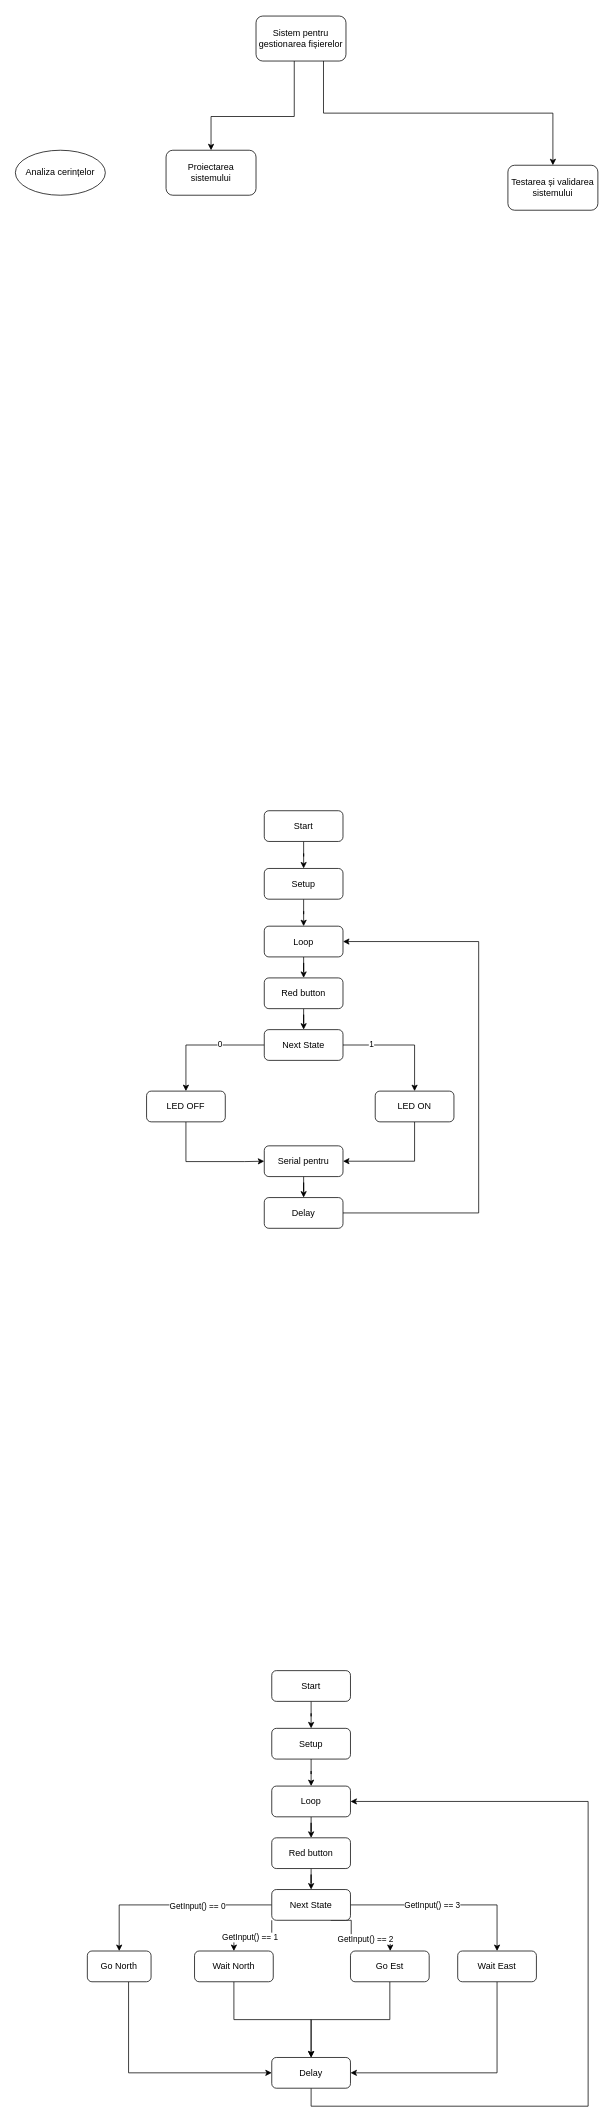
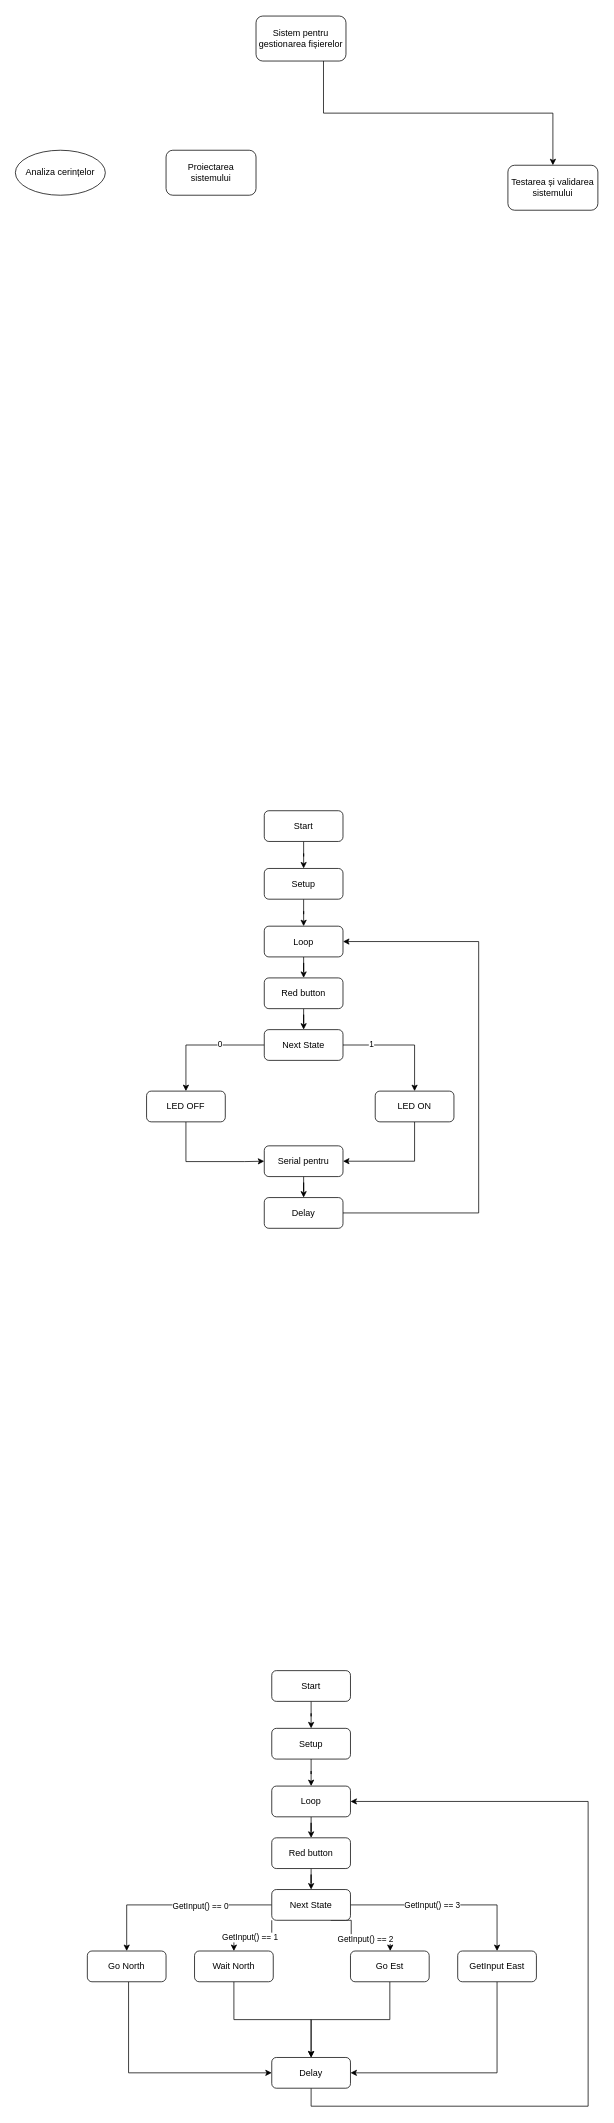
  <mxCell id="0" />
  <mxCell id="1" parent="0" />
- <mxCell id="2" style="edgeStyle=orthogonalEdgeStyle;rounded=0;orthogonalLoop=1;jettySize=auto;html=1;" parent="1" source="4" target="6" edge="1"><mxGeometry relative="1" as="geometry"><Array as="points"><mxPoint x="392" y="154" /><mxPoint x="281" y="154" /></Array></mxGeometry></mxCell>
  <mxCell id="3" style="edgeStyle=orthogonalEdgeStyle;rounded=0;orthogonalLoop=1;jettySize=auto;html=1;exitX=0.75;exitY=1;exitDx=0;exitDy=0;entryX=0.5;entryY=0;entryDx=0;entryDy=0;" parent="1" source="4" target="7" edge="1"><mxGeometry relative="1" as="geometry" /></mxCell>
  <mxCell id="4" value="Sistem pentru gestionarea fișierelor" style="rounded=1;whiteSpace=wrap;html=1;" parent="1" vertex="1"><mxGeometry x="341" y="20" width="120" height="60" as="geometry" /></mxCell>
  <mxCell id="5" value="Analiza cerințelor" style="ellipse;whiteSpace=wrap;html=1;" parent="1" vertex="1"><mxGeometry x="20" y="199" width="120" height="60" as="geometry" /></mxCell>
  <mxCell id="6" value="Proiectarea sistemului" style="rounded=1;whiteSpace=wrap;html=1;" parent="1" vertex="1"><mxGeometry x="221" y="199" width="120" height="60" as="geometry" /></mxCell>
  <mxCell id="7" value="Testarea și validarea sistemului" style="rounded=1;whiteSpace=wrap;html=1;" parent="1" vertex="1"><mxGeometry x="677" y="219" width="120" height="60" as="geometry" /></mxCell>
  <mxCell id="8" style="edgeStyle=orthogonalEdgeStyle;rounded=0;orthogonalLoop=1;jettySize=auto;html=1;entryX=0.5;entryY=0;entryDx=0;entryDy=0;" edge="1" parent="1" source="9" target="11"><mxGeometry relative="1" as="geometry" /></mxCell>
  <mxCell id="9" value="Start" style="rounded=1;whiteSpace=wrap;html=1;" vertex="1" parent="1"><mxGeometry x="352" y="1080" width="105" height="41" as="geometry" /></mxCell>
  <mxCell id="10" style="edgeStyle=orthogonalEdgeStyle;rounded=0;orthogonalLoop=1;jettySize=auto;html=1;" edge="1" parent="1" source="11" target="13"><mxGeometry relative="1" as="geometry" /></mxCell>
  <mxCell id="11" value="Setup" style="rounded=1;whiteSpace=wrap;html=1;" vertex="1" parent="1"><mxGeometry x="352" y="1157" width="105" height="41" as="geometry" /></mxCell>
  <mxCell id="12" value="" style="edgeStyle=orthogonalEdgeStyle;rounded=0;orthogonalLoop=1;jettySize=auto;html=1;" edge="1" parent="1" source="13" target="20"><mxGeometry relative="1" as="geometry" /></mxCell>
  <mxCell id="13" value="Loop" style="rounded=1;whiteSpace=wrap;html=1;" vertex="1" parent="1"><mxGeometry x="352" y="1234" width="105" height="41" as="geometry" /></mxCell>
  <mxCell id="14" style="edgeStyle=orthogonalEdgeStyle;rounded=0;orthogonalLoop=1;jettySize=auto;html=1;entryX=0.5;entryY=0;entryDx=0;entryDy=0;" edge="1" parent="1" source="18" target="24"><mxGeometry relative="1" as="geometry" /></mxCell>
  <mxCell id="15" value="0" style="edgeLabel;html=1;align=center;verticalAlign=middle;resizable=0;points=[];" vertex="1" connectable="0" parent="14"><mxGeometry x="-0.273" y="-1" relative="1" as="geometry"><mxPoint as="offset" /></mxGeometry></mxCell>
  <mxCell id="16" style="edgeStyle=orthogonalEdgeStyle;rounded=0;orthogonalLoop=1;jettySize=auto;html=1;" edge="1" parent="1" source="18" target="22"><mxGeometry relative="1" as="geometry" /></mxCell>
  <mxCell id="17" value="1" style="edgeLabel;html=1;align=center;verticalAlign=middle;resizable=0;points=[];" vertex="1" connectable="0" parent="16"><mxGeometry x="-0.533" y="1" relative="1" as="geometry"><mxPoint as="offset" /></mxGeometry></mxCell>
  <mxCell id="18" value="Next State" style="rounded=1;whiteSpace=wrap;html=1;" vertex="1" parent="1"><mxGeometry x="352" y="1372" width="105" height="41" as="geometry" /></mxCell>
  <mxCell id="19" value="" style="edgeStyle=orthogonalEdgeStyle;rounded=0;orthogonalLoop=1;jettySize=auto;html=1;" edge="1" parent="1" source="20" target="18"><mxGeometry relative="1" as="geometry" /></mxCell>
  <mxCell id="20" value="Red button" style="rounded=1;whiteSpace=wrap;html=1;" vertex="1" parent="1"><mxGeometry x="352" y="1303" width="105" height="41" as="geometry" /></mxCell>
  <mxCell id="21" style="edgeStyle=orthogonalEdgeStyle;rounded=0;orthogonalLoop=1;jettySize=auto;html=1;entryX=1;entryY=0.5;entryDx=0;entryDy=0;" edge="1" parent="1" source="22" target="26"><mxGeometry relative="1" as="geometry"><Array as="points"><mxPoint x="553" y="1548" /></Array></mxGeometry></mxCell>
  <mxCell id="22" value="LED ON" style="rounded=1;whiteSpace=wrap;html=1;" vertex="1" parent="1"><mxGeometry x="500" y="1454" width="105" height="41" as="geometry" /></mxCell>
  <mxCell id="23" style="edgeStyle=orthogonalEdgeStyle;rounded=0;orthogonalLoop=1;jettySize=auto;html=1;entryX=0;entryY=0.5;entryDx=0;entryDy=0;" edge="1" parent="1" source="24" target="26"><mxGeometry relative="1" as="geometry"><Array as="points"><mxPoint x="248" y="1548" /><mxPoint x="326" y="1548" /></Array></mxGeometry></mxCell>
  <mxCell id="24" value="LED OFF" style="rounded=1;whiteSpace=wrap;html=1;" vertex="1" parent="1"><mxGeometry x="195" y="1454" width="105" height="41" as="geometry" /></mxCell>
  <mxCell id="25" value="" style="edgeStyle=orthogonalEdgeStyle;rounded=0;orthogonalLoop=1;jettySize=auto;html=1;" edge="1" parent="1" source="26" target="28"><mxGeometry relative="1" as="geometry" /></mxCell>
  <mxCell id="26" value="Serial pentru" style="rounded=1;whiteSpace=wrap;html=1;" vertex="1" parent="1"><mxGeometry x="352" y="1527" width="105" height="41" as="geometry" /></mxCell>
  <mxCell id="27" style="edgeStyle=orthogonalEdgeStyle;rounded=0;orthogonalLoop=1;jettySize=auto;html=1;entryX=1;entryY=0.5;entryDx=0;entryDy=0;" edge="1" parent="1" source="28" target="13"><mxGeometry relative="1" as="geometry"><Array as="points"><mxPoint x="638" y="1616.5" /><mxPoint x="638" y="1255" /></Array></mxGeometry></mxCell>
  <mxCell id="28" value="Delay" style="rounded=1;whiteSpace=wrap;html=1;" vertex="1" parent="1"><mxGeometry x="352" y="1596" width="105" height="41" as="geometry" /></mxCell>
  <mxCell id="29" style="edgeStyle=orthogonalEdgeStyle;rounded=0;orthogonalLoop=1;jettySize=auto;html=1;entryX=0.5;entryY=0;entryDx=0;entryDy=0;" edge="1" parent="1" source="30" target="32"><mxGeometry relative="1" as="geometry" /></mxCell>
  <mxCell id="30" value="Start" style="rounded=1;whiteSpace=wrap;html=1;" vertex="1" parent="1"><mxGeometry x="362" y="2227" width="105" height="41" as="geometry" /></mxCell>
  <mxCell id="31" style="edgeStyle=orthogonalEdgeStyle;rounded=0;orthogonalLoop=1;jettySize=auto;html=1;" edge="1" parent="1" source="32" target="34"><mxGeometry relative="1" as="geometry" /></mxCell>
  <mxCell id="32" value="Setup" style="rounded=1;whiteSpace=wrap;html=1;" vertex="1" parent="1"><mxGeometry x="362" y="2304" width="105" height="41" as="geometry" /></mxCell>
  <mxCell id="33" value="" style="edgeStyle=orthogonalEdgeStyle;rounded=0;orthogonalLoop=1;jettySize=auto;html=1;" edge="1" parent="1" source="34" target="45"><mxGeometry relative="1" as="geometry" /></mxCell>
  <mxCell id="34" value="Loop" style="rounded=1;whiteSpace=wrap;html=1;" vertex="1" parent="1"><mxGeometry x="362" y="2381" width="105" height="41" as="geometry" /></mxCell>
  <mxCell id="35" style="edgeStyle=orthogonalEdgeStyle;rounded=0;orthogonalLoop=1;jettySize=auto;html=1;" edge="1" parent="1" source="43" target="51"><mxGeometry relative="1" as="geometry" /></mxCell>
  <mxCell id="36" value="GetInput() == 0" style="edgeLabel;html=1;align=center;verticalAlign=middle;resizable=0;points=[];" vertex="1" connectable="0" parent="35"><mxGeometry x="-0.244" y="1" relative="1" as="geometry"><mxPoint as="offset" /></mxGeometry></mxCell>
  <mxCell id="37" style="edgeStyle=orthogonalEdgeStyle;rounded=0;orthogonalLoop=1;jettySize=auto;html=1;" edge="1" parent="1" source="43" target="53"><mxGeometry relative="1" as="geometry" /></mxCell>
  <mxCell id="38" value="GetInput() == 3" style="edgeLabel;html=1;align=center;verticalAlign=middle;resizable=0;points=[];" vertex="1" connectable="0" parent="37"><mxGeometry x="-0.162" relative="1" as="geometry"><mxPoint as="offset" /></mxGeometry></mxCell>
  <mxCell id="39" style="edgeStyle=orthogonalEdgeStyle;rounded=0;orthogonalLoop=1;jettySize=auto;html=1;exitX=0;exitY=1;exitDx=0;exitDy=0;" edge="1" parent="1" source="43" target="47"><mxGeometry relative="1" as="geometry" /></mxCell>
  <mxCell id="40" value="GetInput() == 1" style="edgeLabel;html=1;align=center;verticalAlign=middle;resizable=0;points=[];" vertex="1" connectable="0" parent="39"><mxGeometry x="0.089" y="2" relative="1" as="geometry"><mxPoint as="offset" /></mxGeometry></mxCell>
  <mxCell id="41" style="edgeStyle=orthogonalEdgeStyle;rounded=0;orthogonalLoop=1;jettySize=auto;html=1;exitX=0.75;exitY=1;exitDx=0;exitDy=0;" edge="1" parent="1" source="43" target="55"><mxGeometry relative="1" as="geometry"><Array as="points"><mxPoint x="468" y="2560" /><mxPoint x="468" y="2581" /><mxPoint x="520" y="2581" /></Array></mxGeometry></mxCell>
  <mxCell id="42" value="GetInput() == 2" style="edgeLabel;html=1;align=center;verticalAlign=middle;resizable=0;points=[];" vertex="1" connectable="0" parent="41"><mxGeometry x="0.113" y="-3" relative="1" as="geometry"><mxPoint as="offset" /></mxGeometry></mxCell>
  <mxCell id="43" value="Next State" style="rounded=1;whiteSpace=wrap;html=1;" vertex="1" parent="1"><mxGeometry x="362" y="2519" width="105" height="41" as="geometry" /></mxCell>
  <mxCell id="44" value="" style="edgeStyle=orthogonalEdgeStyle;rounded=0;orthogonalLoop=1;jettySize=auto;html=1;" edge="1" parent="1" source="45" target="43"><mxGeometry relative="1" as="geometry" /></mxCell>
  <mxCell id="45" value="Red button" style="rounded=1;whiteSpace=wrap;html=1;" vertex="1" parent="1"><mxGeometry x="362" y="2450" width="105" height="41" as="geometry" /></mxCell>
  <mxCell id="46" style="edgeStyle=orthogonalEdgeStyle;rounded=0;orthogonalLoop=1;jettySize=auto;html=1;" edge="1" parent="1" source="47" target="49"><mxGeometry relative="1" as="geometry" /></mxCell>
  <mxCell id="47" value="Wait North" style="rounded=1;whiteSpace=wrap;html=1;" vertex="1" parent="1"><mxGeometry x="259" y="2601" width="105" height="41" as="geometry" /></mxCell>
  <mxCell id="48" style="edgeStyle=orthogonalEdgeStyle;rounded=0;orthogonalLoop=1;jettySize=auto;html=1;entryX=1;entryY=0.5;entryDx=0;entryDy=0;" edge="1" parent="1" source="49" target="34"><mxGeometry relative="1" as="geometry"><Array as="points"><mxPoint x="415" y="2808" /><mxPoint x="784" y="2808" /><mxPoint x="784" y="2402" /></Array></mxGeometry></mxCell>
  <mxCell id="49" value="Delay" style="rounded=1;whiteSpace=wrap;html=1;" vertex="1" parent="1"><mxGeometry x="362" y="2743" width="105" height="41" as="geometry" /></mxCell>
  <mxCell id="50" style="edgeStyle=orthogonalEdgeStyle;rounded=0;orthogonalLoop=1;jettySize=auto;html=1;entryX=0;entryY=0.5;entryDx=0;entryDy=0;" edge="1" parent="1" source="51" target="49"><mxGeometry relative="1" as="geometry"><Array as="points"><mxPoint x="171" y="2764" /></Array></mxGeometry></mxCell>
- <mxCell id="51" value="Go North" style="rounded=1;whiteSpace=wrap;html=1;" vertex="1" parent="1"><mxGeometry x="116" y="2601" width="85" height="41" as="geometry" /></mxCell>
+ <mxCell id="51" value="Go North" style="rounded=1;whiteSpace=wrap;html=1;" vertex="1" parent="1"><mxGeometry x="116" y="2601" width="105" height="41" as="geometry" /></mxCell>
  <mxCell id="52" style="edgeStyle=orthogonalEdgeStyle;rounded=0;orthogonalLoop=1;jettySize=auto;html=1;entryX=1;entryY=0.5;entryDx=0;entryDy=0;" edge="1" parent="1" source="53" target="49"><mxGeometry relative="1" as="geometry"><Array as="points"><mxPoint x="663" y="2764" /></Array></mxGeometry></mxCell>
- <mxCell id="53" value="Wait East" style="rounded=1;whiteSpace=wrap;html=1;" vertex="1" parent="1"><mxGeometry x="610" y="2601" width="105" height="41" as="geometry" /></mxCell>
+ <mxCell id="53" value="GetInput East" style="rounded=1;whiteSpace=wrap;html=1;" vertex="1" parent="1"><mxGeometry x="610" y="2601" width="105" height="41" as="geometry" /></mxCell>
  <mxCell id="54" style="edgeStyle=orthogonalEdgeStyle;rounded=0;orthogonalLoop=1;jettySize=auto;html=1;entryX=0.5;entryY=0;entryDx=0;entryDy=0;" edge="1" parent="1" source="55" target="49"><mxGeometry relative="1" as="geometry" /></mxCell>
  <mxCell id="55" value="Go Est" style="rounded=1;whiteSpace=wrap;html=1;" vertex="1" parent="1"><mxGeometry x="467" y="2601" width="105" height="41" as="geometry" /></mxCell>
